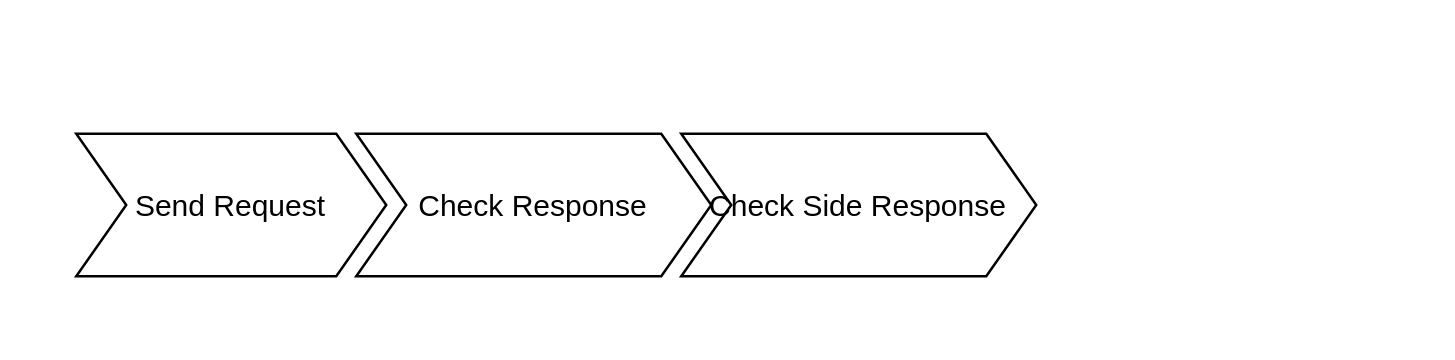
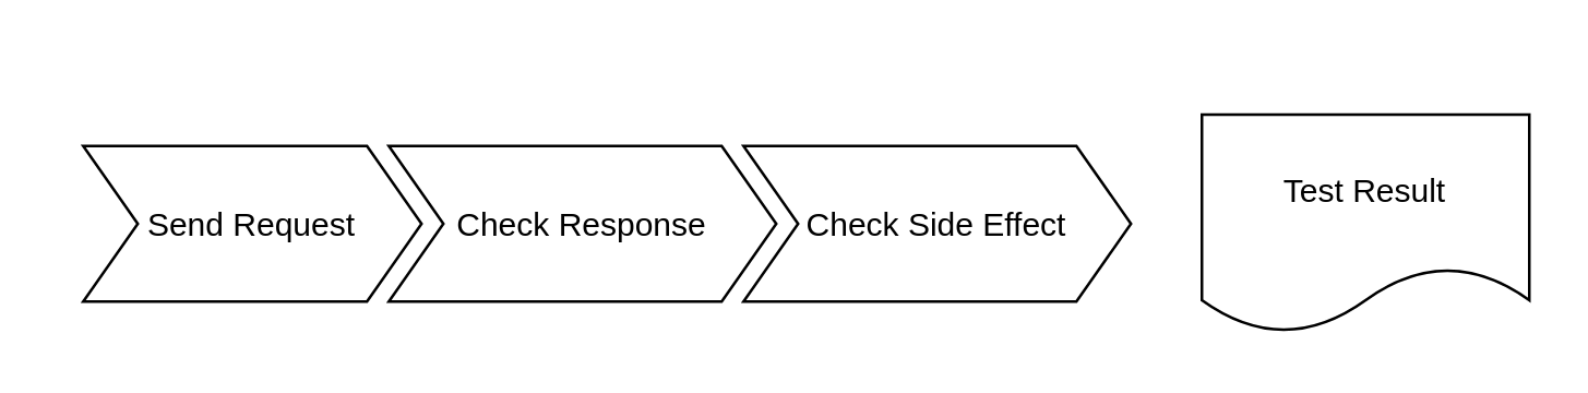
  <mxCell id="0" />
  <mxCell id="1" parent="0" />
  <mxCell id="2" value="" style="swimlane;childLayout=stackLayout;horizontal=1;fillColor=none;horizontalStack=1;resizeParent=1;resizeParentMax=0;resizeLast=0;collapsible=0;strokeColor=none;stackBorder=10;stackSpacing=-12;resizable=1;align=center;points=[];fontColor=#000000;" parent="1" vertex="1"><mxGeometry x="20" y="20" width="404" height="100" as="geometry" /></mxCell>
  <mxCell id="3" value="Send Request" style="shape=step;perimeter=stepPerimeter;fixedSize=1;points=[];" parent="2" vertex="1"><mxGeometry x="10" y="33" width="124" height="57" as="geometry" /></mxCell>
  <mxCell id="4" value="Check Response" style="shape=step;perimeter=stepPerimeter;fixedSize=1;points=[];" parent="2" vertex="1"><mxGeometry x="122" y="33" width="142" height="57" as="geometry" /></mxCell>
- <mxCell id="5" value="Check Side Response" style="shape=step;perimeter=stepPerimeter;fixedSize=1;points=[];" parent="2" vertex="1"><mxGeometry x="252" y="33" width="142" height="57" as="geometry" /></mxCell>
+ <mxCell id="5" value="Check Side Effect" style="shape=step;perimeter=stepPerimeter;fixedSize=1;points=[];" parent="2" vertex="1"><mxGeometry x="252" y="33" width="142" height="57" as="geometry" /></mxCell>
+ <mxCell id="6" value="Test Result" style="shape=document;whiteSpace=wrap;html=1;boundedLbl=1;" parent="1" vertex="1"><mxGeometry x="440" y="41.5" width="120" height="80" as="geometry" /></mxCell>
